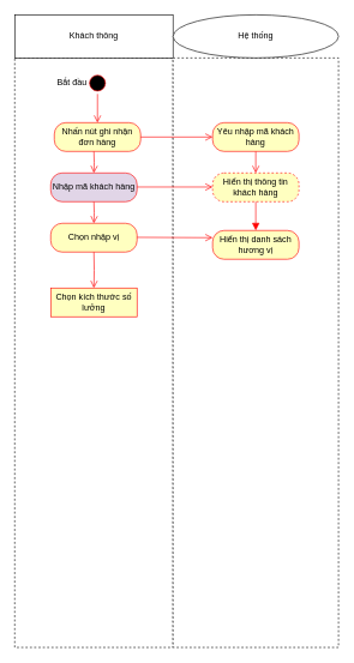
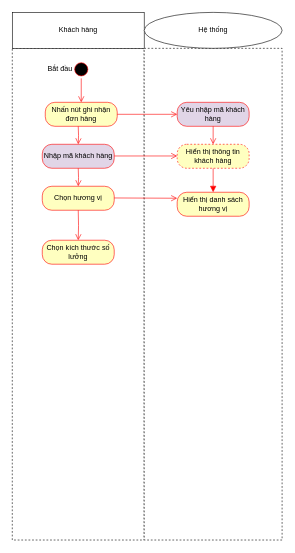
  <mxCell id="0" />
  <mxCell id="1" parent="0" />
  <mxCell id="2" value="" style="rounded=0;whiteSpace=wrap;html=1;dashed=1;" vertex="1" parent="1"><mxGeometry x="20" y="80" width="220" height="820" as="geometry" /></mxCell>
  <mxCell id="3" value="" style="rounded=0;whiteSpace=wrap;html=1;dashed=1;" vertex="1" parent="1"><mxGeometry x="240" y="80" width="230" height="820" as="geometry" /></mxCell>
- <mxCell id="4" value="Khách thông" style="rounded=0;whiteSpace=wrap;html=1;" vertex="1" parent="1"><mxGeometry x="20" y="20" width="220" height="60" as="geometry" /></mxCell>
+ <mxCell id="4" value="Khách hàng" style="rounded=0;whiteSpace=wrap;html=1;" vertex="1" parent="1"><mxGeometry x="20" y="20" width="220" height="60" as="geometry" /></mxCell>
  <mxCell id="5" value="Hệ thống" style="ellipse;whiteSpace=wrap;html=1;" vertex="1" parent="1"><mxGeometry x="240" y="20" width="230" height="60" as="geometry" /></mxCell>
  <mxCell id="6" value="" style="ellipse;html=1;shape=startState;fillColor=#000000;strokeColor=#ff0000;" vertex="1" parent="1"><mxGeometry x="120" y="100" width="30" height="30" as="geometry" /></mxCell>
  <mxCell id="7" value="" style="edgeStyle=orthogonalEdgeStyle;html=1;verticalAlign=bottom;endArrow=open;endSize=8;strokeColor=#ff0000;rounded=0;entryX=0.5;entryY=0;entryDx=0;entryDy=0;" edge="1" source="6" parent="1" target="9"><mxGeometry relative="1" as="geometry"><mxPoint x="135" y="190" as="targetPoint" /></mxGeometry></mxCell>
  <mxCell id="8" value="Bắt đầu" style="text;html=1;align=center;verticalAlign=middle;whiteSpace=wrap;rounded=0;" vertex="1" parent="1"><mxGeometry x="70" y="100" width="60" height="30" as="geometry" /></mxCell>
  <mxCell id="9" value="Nhấn nút ghi nhận đơn hàng" style="rounded=1;whiteSpace=wrap;html=1;arcSize=40;fontColor=#000000;fillColor=#ffffc0;strokeColor=#ff0000;" vertex="1" parent="1"><mxGeometry x="75" y="170" width="120" height="40" as="geometry" /></mxCell>
  <mxCell id="10" value="" style="edgeStyle=orthogonalEdgeStyle;html=1;verticalAlign=bottom;endArrow=open;endSize=8;strokeColor=#ff0000;rounded=0;entryX=0.5;entryY=0;entryDx=0;entryDy=0;" edge="1" parent="1" target="11"><mxGeometry relative="1" as="geometry"><mxPoint x="130" y="300" as="targetPoint" /><Array as="points" /><mxPoint x="130" y="210" as="sourcePoint" /></mxGeometry></mxCell>
  <mxCell id="11" value="Nhập mã khách hàng" style="rounded=1;whiteSpace=wrap;html=1;arcSize=40;fontColor=#000000;fillColor=#e1d5e7;strokeColor=#ff0000;" vertex="1" parent="1"><mxGeometry x="70" y="240" width="120" height="40" as="geometry" /></mxCell>
  <mxCell id="12" value="" style="edgeStyle=orthogonalEdgeStyle;html=1;verticalAlign=bottom;endArrow=open;endSize=8;strokeColor=#ff0000;rounded=0;entryX=0.5;entryY=0;entryDx=0;entryDy=0;" edge="1" parent="1" target="13"><mxGeometry relative="1" as="geometry"><mxPoint x="130" y="370" as="targetPoint" /><Array as="points" /><mxPoint x="130" y="280" as="sourcePoint" /></mxGeometry></mxCell>
- <mxCell id="13" value="Chọn nhập vị" style="rounded=1;whiteSpace=wrap;html=1;arcSize=40;fontColor=#000000;fillColor=#ffffc0;strokeColor=#ff0000;" vertex="1" parent="1"><mxGeometry x="70" y="310" width="120" height="40" as="geometry" /></mxCell>
+ <mxCell id="13" value="Chọn hương vị" style="rounded=1;whiteSpace=wrap;html=1;arcSize=40;fontColor=#000000;fillColor=#ffffc0;strokeColor=#ff0000;" vertex="1" parent="1"><mxGeometry x="70" y="310" width="120" height="40" as="geometry" /></mxCell>
  <mxCell id="14" value="" style="edgeStyle=orthogonalEdgeStyle;html=1;verticalAlign=bottom;endArrow=open;endSize=8;strokeColor=#ff0000;rounded=0;entryX=0.5;entryY=0;entryDx=0;entryDy=0;" edge="1" parent="1" target="15"><mxGeometry relative="1" as="geometry"><mxPoint x="130" y="440" as="targetPoint" /><Array as="points" /><mxPoint x="130" y="350" as="sourcePoint" /></mxGeometry></mxCell>
- <mxCell id="15" value="Chọn kích thước số lưởng" style="whiteSpace=wrap;html=1;arcSize=40;fontColor=#000000;fillColor=#ffffc0;strokeColor=#ff0000;rounded=0;" vertex="1" parent="1"><mxGeometry x="70" y="400" width="120" height="40" as="geometry" /></mxCell>
- <mxCell id="16" value="Yêu nhập mã khách hàng" style="rounded=1;whiteSpace=wrap;html=1;arcSize=40;fontColor=#000000;fillColor=#ffffc0;strokeColor=#ff0000;" vertex="1" parent="1"><mxGeometry x="295" y="170" width="120" height="40" as="geometry" /></mxCell>
+ <mxCell id="15" value="Chọn kích thước số lưởng" style="rounded=1;whiteSpace=wrap;html=1;arcSize=40;fontColor=#000000;fillColor=#ffffc0;strokeColor=#ff0000;" vertex="1" parent="1"><mxGeometry x="70" y="400" width="120" height="40" as="geometry" /></mxCell>
+ <mxCell id="16" value="Yêu nhập mã khách hàng" style="rounded=1;whiteSpace=wrap;html=1;arcSize=40;fontColor=#000000;fillColor=#e1d5e7;strokeColor=#ff0000;" vertex="1" parent="1"><mxGeometry x="295" y="170" width="120" height="40" as="geometry" /></mxCell>
  <mxCell id="17" value="" style="edgeStyle=orthogonalEdgeStyle;html=1;verticalAlign=bottom;endArrow=open;endSize=8;strokeColor=#ff0000;rounded=0;entryX=0;entryY=0.5;entryDx=0;entryDy=0;exitX=1;exitY=0.5;exitDx=0;exitDy=0;" edge="1" parent="1" source="9" target="16"><mxGeometry relative="1" as="geometry"><mxPoint x="140" y="480" as="targetPoint" /><Array as="points" /><mxPoint x="140" y="360" as="sourcePoint" /></mxGeometry></mxCell>
  <mxCell id="18" value="Hiển thị thông tin khách hàng" style="rounded=1;whiteSpace=wrap;html=1;arcSize=40;fontColor=#000000;fillColor=#ffffc0;strokeColor=#ff0000;dashed=1;" vertex="1" parent="1"><mxGeometry x="295" y="240" width="120" height="40" as="geometry" /></mxCell>
  <mxCell id="19" value="" style="edgeStyle=orthogonalEdgeStyle;html=1;verticalAlign=bottom;endArrow=open;endSize=8;strokeColor=#ff0000;rounded=0;exitX=0.5;exitY=1;exitDx=0;exitDy=0;entryX=0.5;entryY=0;entryDx=0;entryDy=0;" edge="1" parent="1" source="16" target="18"><mxGeometry relative="1" as="geometry"><mxPoint x="355" y="250" as="targetPoint" /><Array as="points" /><mxPoint x="140" y="360" as="sourcePoint" /></mxGeometry></mxCell>
  <mxCell id="20" value="" style="edgeStyle=orthogonalEdgeStyle;html=1;verticalAlign=bottom;endArrow=open;endSize=8;strokeColor=#ff0000;rounded=0;exitX=1;exitY=0.5;exitDx=0;exitDy=0;" edge="1" parent="1" target="18"><mxGeometry relative="1" as="geometry"><mxPoint x="290" y="259.5" as="targetPoint" /><Array as="points" /><mxPoint x="190" y="259.5" as="sourcePoint" /></mxGeometry></mxCell>
  <mxCell id="21" value="" style="edgeStyle=orthogonalEdgeStyle;html=1;verticalAlign=bottom;endArrow=block;endSize=8;strokeColor=#ff0000;rounded=0;entryX=0.5;entryY=0;entryDx=0;entryDy=0;exitX=0.5;exitY=1;exitDx=0;exitDy=0;" edge="1" parent="1" source="18" target="22"><mxGeometry relative="1" as="geometry"><mxPoint x="140" y="410" as="targetPoint" /><Array as="points" /><mxPoint x="140" y="360" as="sourcePoint" /></mxGeometry></mxCell>
  <mxCell id="22" value="Hiển thị danh sách hương vị" style="rounded=1;whiteSpace=wrap;html=1;arcSize=40;fontColor=#000000;fillColor=#ffffc0;strokeColor=#ff0000;" vertex="1" parent="1"><mxGeometry x="295" y="320" width="120" height="40" as="geometry" /></mxCell>
  <mxCell id="23" value="" style="edgeStyle=orthogonalEdgeStyle;html=1;verticalAlign=bottom;endArrow=open;endSize=8;strokeColor=#ff0000;rounded=0;exitX=1;exitY=0.5;exitDx=0;exitDy=0;entryX=0;entryY=0.25;entryDx=0;entryDy=0;" edge="1" parent="1" target="22"><mxGeometry relative="1" as="geometry"><mxPoint x="295" y="330" as="targetPoint" /><Array as="points" /><mxPoint x="190" y="329.5" as="sourcePoint" /></mxGeometry></mxCell>
